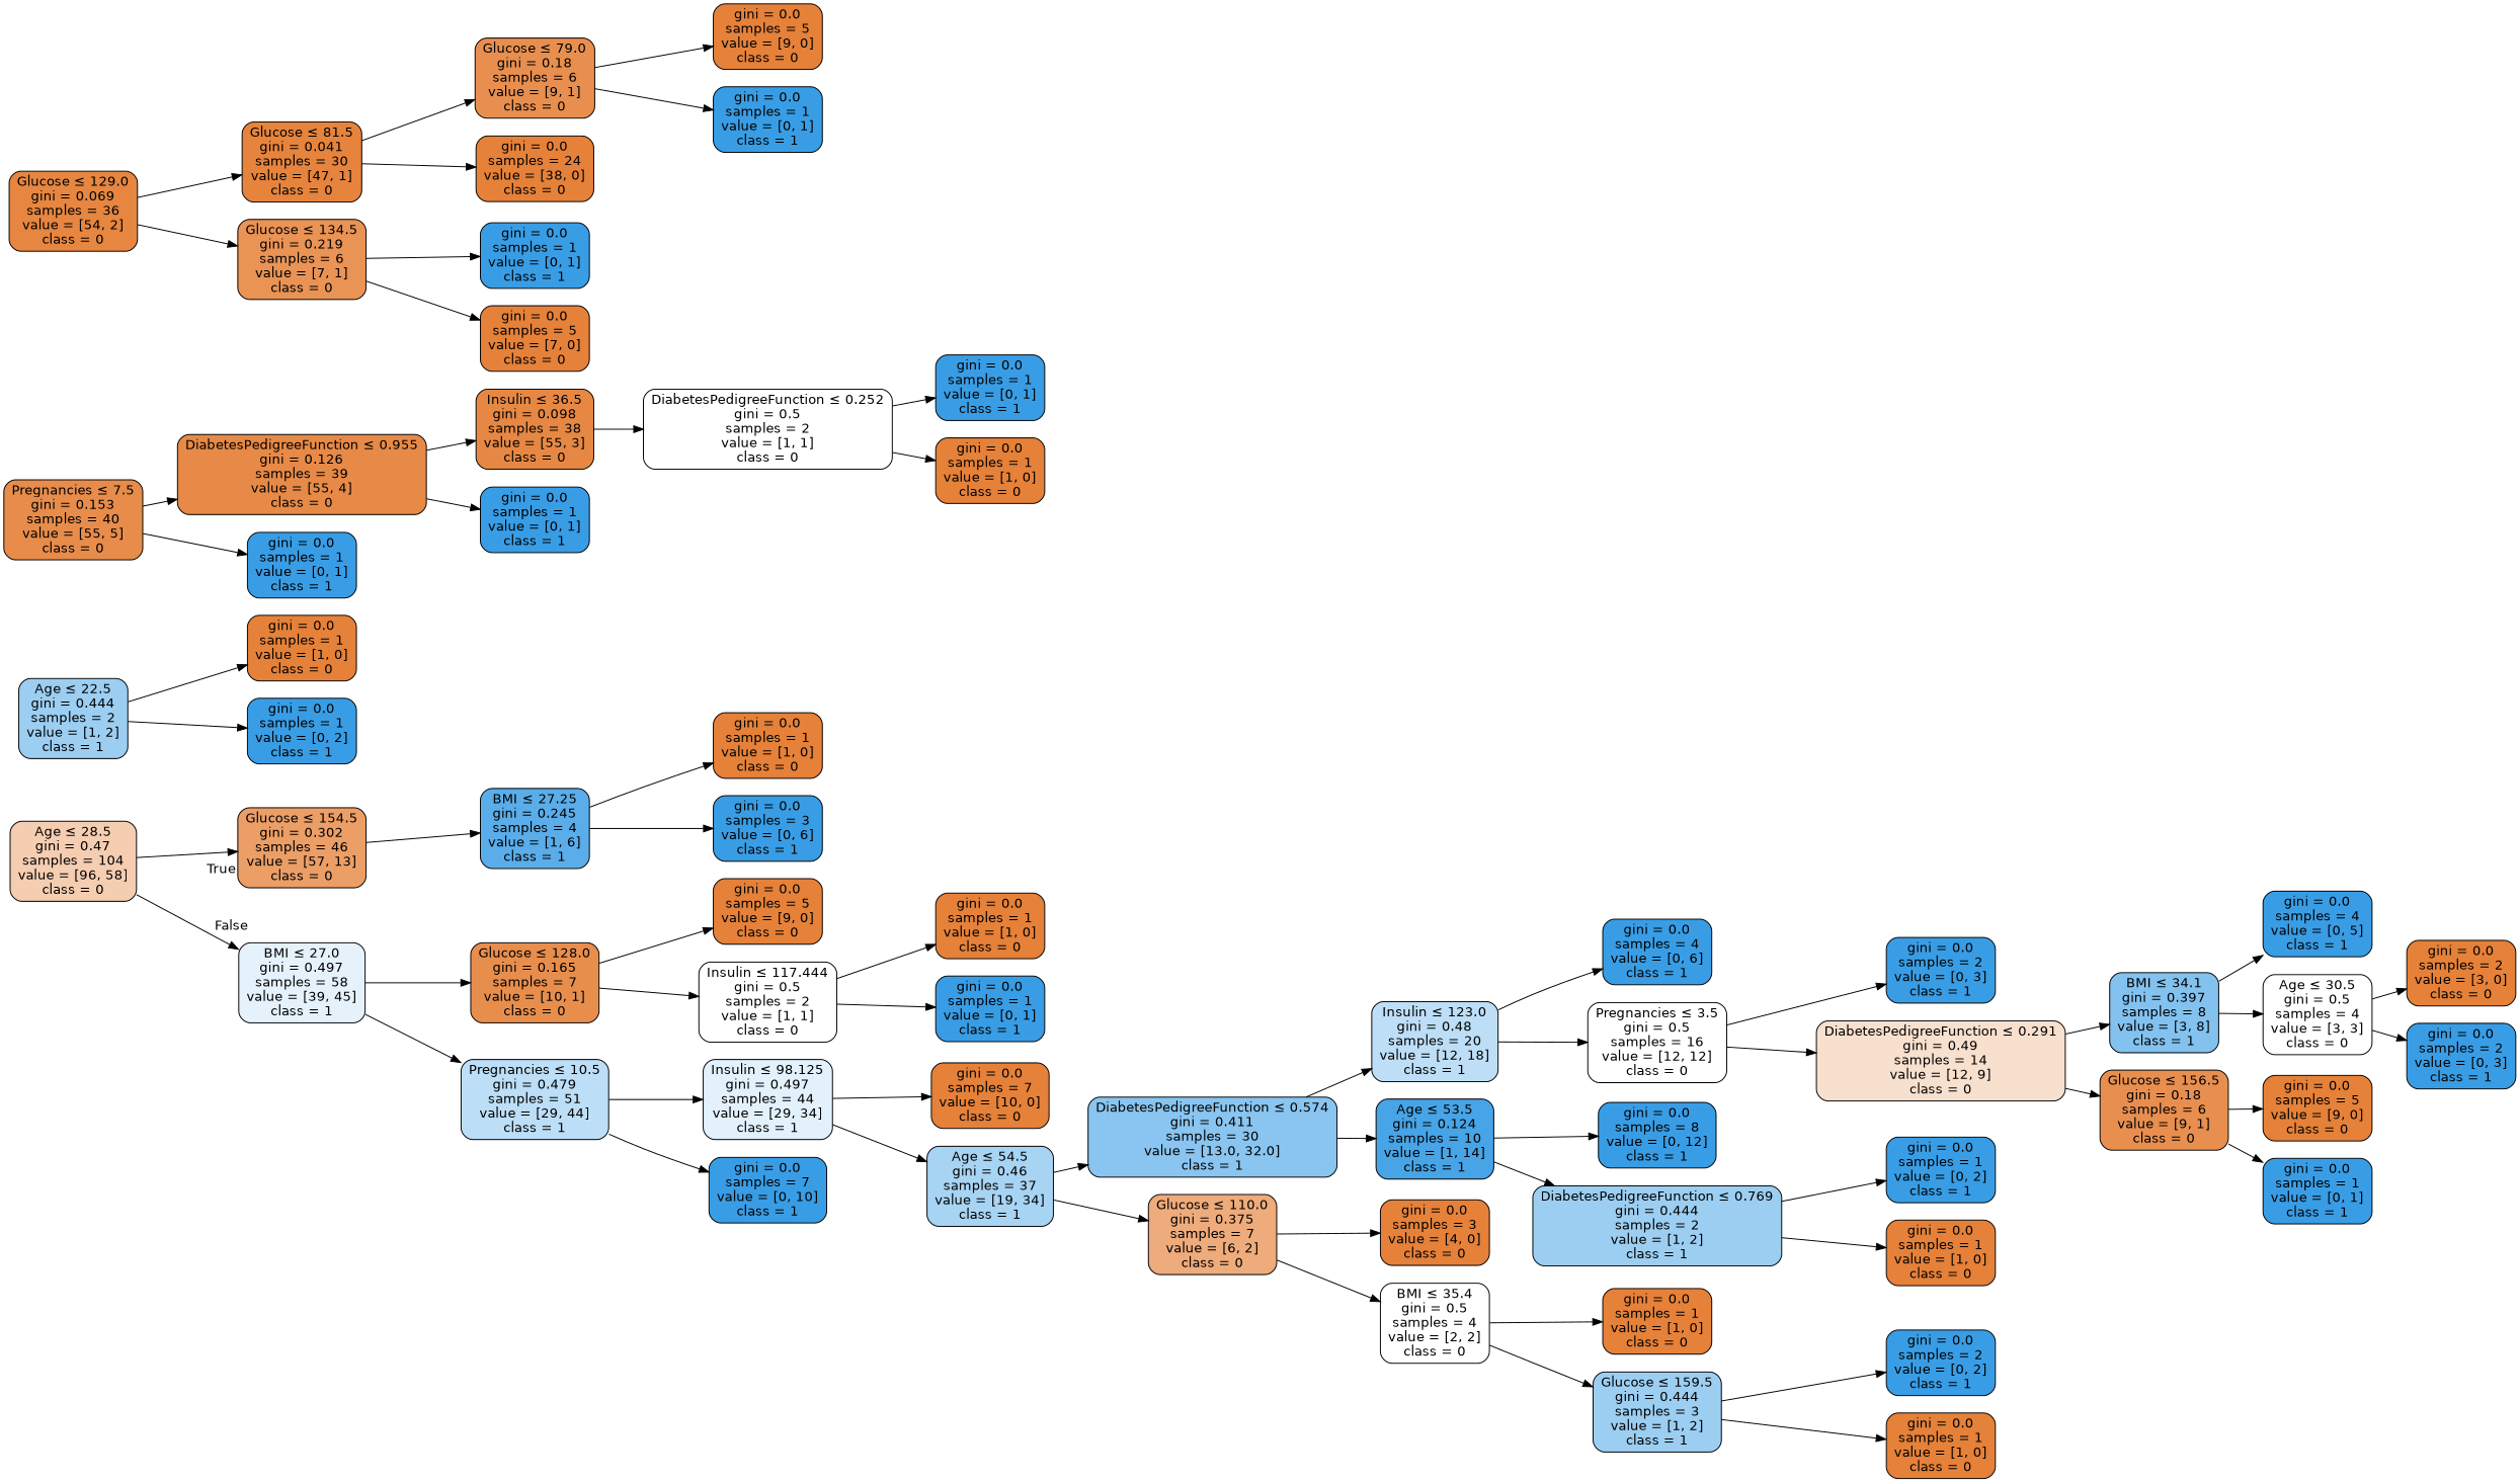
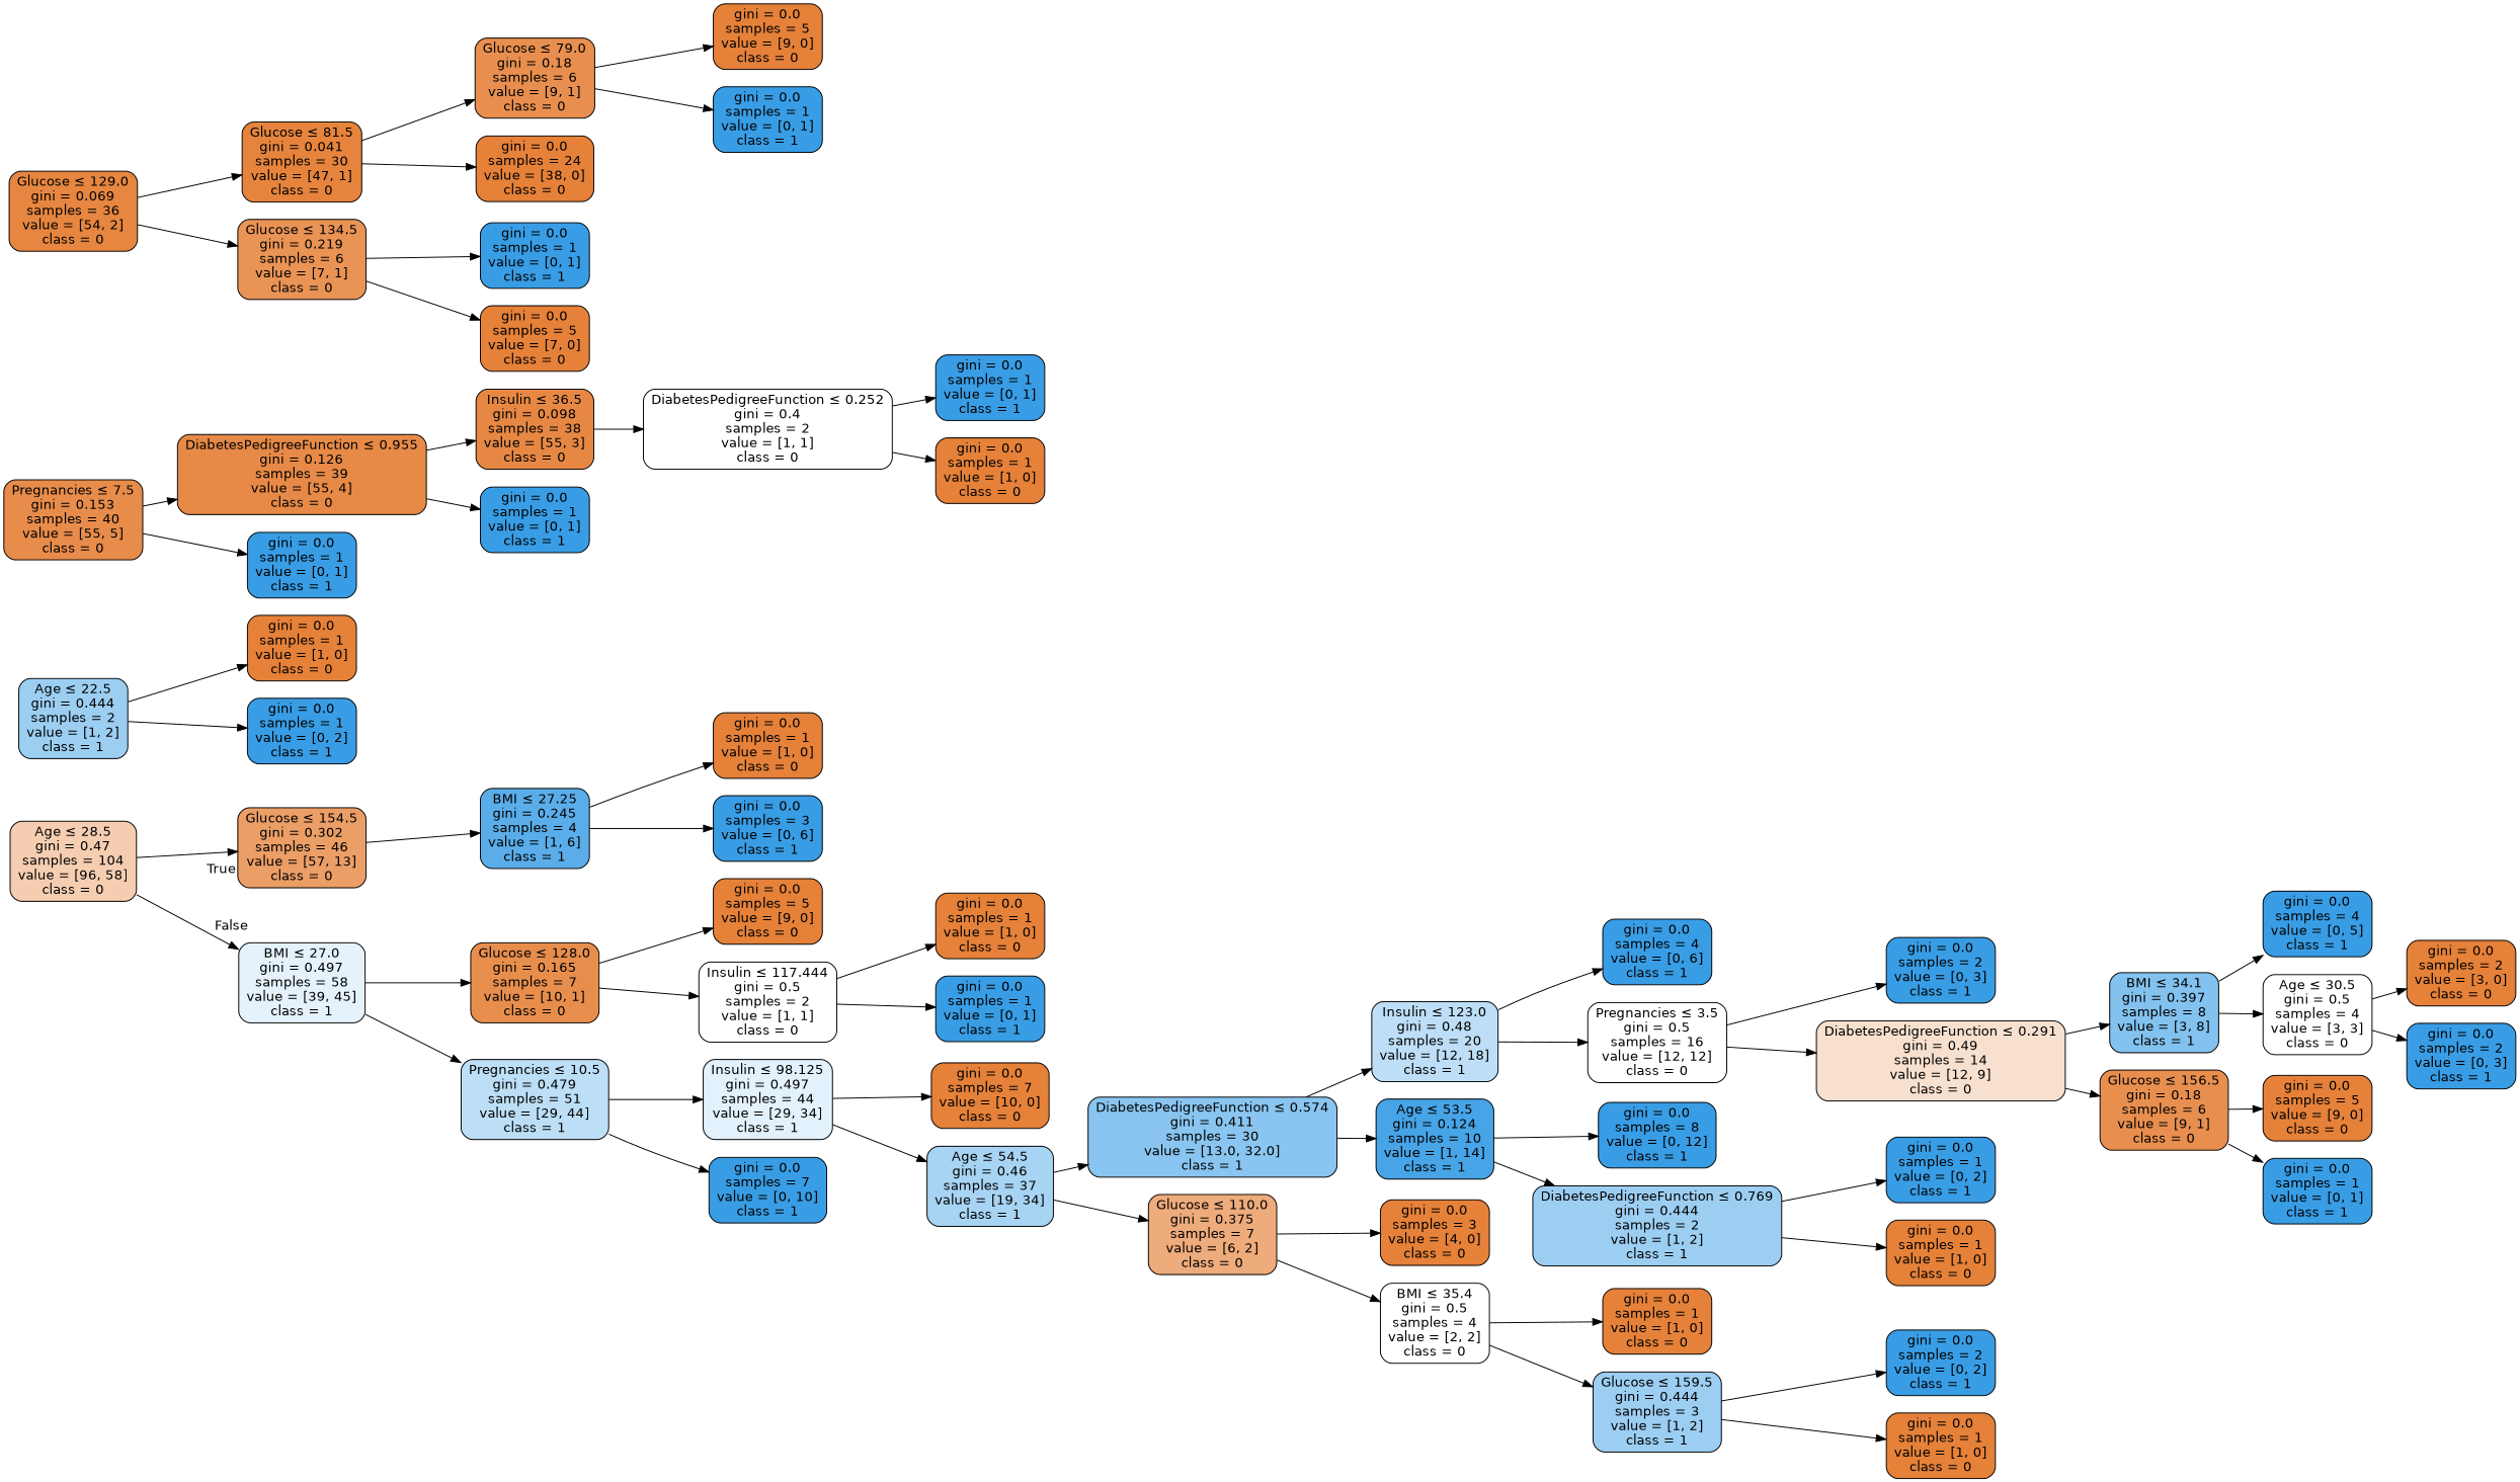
  digraph {
    rankdir=LR
    node [color=black fillcolor="#399de5" fontname=helvetica shape=box style="filled, rounded"]
    edge [fontname=helvetica]
    n1 [fillcolor="#f5cdb1" label=<Age &le; 28.5<br/>gini = 0.47<br/>samples = 104<br/>value = [96, 58]<br/>class = 0>]
    n2 [fillcolor="#eb9e66" label=<Glucose &le; 154.5<br/>gini = 0.302<br/>samples = 46<br/>value = [57, 13]<br/>class = 0>]
    n3 [fillcolor="#e5f2fc" label=<BMI &le; 27.0<br/>gini = 0.497<br/>samples = 58<br/>value = [39, 45]<br/>class = 1>]
    n4 [fillcolor="#5aade9" label=<BMI &le; 27.25<br/>gini = 0.245<br/>samples = 4<br/>value = [1, 6]<br/>class = 1>]
    n5 [fillcolor="#e88e4d" label=<Glucose &le; 128.0<br/>gini = 0.165<br/>samples = 7<br/>value = [10, 1]<br/>class = 0>]
    n6 [fillcolor="#bcdef6" label=<Pregnancies &le; 10.5<br/>gini = 0.479<br/>samples = 51<br/>value = [29, 44]<br/>class = 1>]
    n7 [fillcolor="#e58139" label=<gini = 0.0<br/>samples = 1<br/>value = [1, 0]<br/>class = 0>]
    n8 [label=<gini = 0.0<br/>samples = 3<br/>value = [0, 6]<br/>class = 1>]
    n9 [fillcolor="#9ccef2" label=<Age &le; 22.5<br/>gini = 0.444<br/>samples = 2<br/>value = [1, 2]<br/>class = 1>]
    n10 [fillcolor="#e58139" label=<gini = 0.0<br/>samples = 1<br/>value = [1, 0]<br/>class = 0>]
    n11 [label=<gini = 0.0<br/>samples = 1<br/>value = [0, 2]<br/>class = 1>]
    n12 [fillcolor="#e78c4b" label=<Pregnancies &le; 7.5<br/>gini = 0.153<br/>samples = 40<br/>value = [55, 5]<br/>class = 0>]
    n13 [fillcolor="#e78a47" label=<DiabetesPedigreeFunction &le; 0.955<br/>gini = 0.126<br/>samples = 39<br/>value = [55, 4]<br/>class = 0>]
    n14 [label=<gini = 0.0<br/>samples = 1<br/>value = [0, 1]<br/>class = 1>]
    n15 [fillcolor="#e68844" label=<Insulin &le; 36.5<br/>gini = 0.098<br/>samples = 38<br/>value = [55, 3]<br/>class = 0>]
    n16 [label=<gini = 0.0<br/>samples = 1<br/>value = [0, 1]<br/>class = 1>]
-   n17 [fillcolor="#ffffff" label=<DiabetesPedigreeFunction &le; 0.252<br/>gini = 0.5<br/>samples = 2<br/>value = [1, 1]<br/>class = 0>]
+   n17 [fillcolor="#ffffff" label=<DiabetesPedigreeFunction &le; 0.252<br/>gini = 0.4<br/>samples = 2<br/>value = [1, 1]<br/>class = 0>]
    n18 [label=<gini = 0.0<br/>samples = 1<br/>value = [0, 1]<br/>class = 1>]
    n19 [fillcolor="#e58139" label=<gini = 0.0<br/>samples = 1<br/>value = [1, 0]<br/>class = 0>]
    n20 [fillcolor="#e68640" label=<Glucose &le; 129.0<br/>gini = 0.069<br/>samples = 36<br/>value = [54, 2]<br/>class = 0>]
    n21 [fillcolor="#e6843d" label=<Glucose &le; 81.5<br/>gini = 0.041<br/>samples = 30<br/>value = [47, 1]<br/>class = 0>]
    n22 [fillcolor="#e99355" label=<Glucose &le; 134.5<br/>gini = 0.219<br/>samples = 6<br/>value = [7, 1]<br/>class = 0>]
    n23 [fillcolor="#e88f4f" label=<Glucose &le; 79.0<br/>gini = 0.18<br/>samples = 6<br/>value = [9, 1]<br/>class = 0>]
    n24 [fillcolor="#e58139" label=<gini = 0.0<br/>samples = 24<br/>value = [38, 0]<br/>class = 0>]
    n25 [label=<gini = 0.0<br/>samples = 1<br/>value = [0, 1]<br/>class = 1>]
    n26 [fillcolor="#e58139" label=<gini = 0.0<br/>samples = 5<br/>value = [7, 0]<br/>class = 0>]
    n27 [fillcolor="#e58139" label=<gini = 0.0<br/>samples = 5<br/>value = [9, 0]<br/>class = 0>]
    n28 [label=<gini = 0.0<br/>samples = 1<br/>value = [0, 1]<br/>class = 1>]
    n29 [fillcolor="#e58139" label=<gini = 0.0<br/>samples = 5<br/>value = [9, 0]<br/>class = 0>]
    n30 [fillcolor="#ffffff" label=<Insulin &le; 117.444<br/>gini = 0.5<br/>samples = 2<br/>value = [1, 1]<br/>class = 0>]
    n31 [fillcolor="#e2f1fb" label=<Insulin &le; 98.125<br/>gini = 0.497<br/>samples = 44<br/>value = [29, 34]<br/>class = 1>]
    n32 [label=<gini = 0.0<br/>samples = 7<br/>value = [0, 10]<br/>class = 1>]
    n33 [fillcolor="#e58139" label=<gini = 0.0<br/>samples = 1<br/>value = [1, 0]<br/>class = 0>]
    n34 [label=<gini = 0.0<br/>samples = 1<br/>value = [0, 1]<br/>class = 1>]
    n35 [fillcolor="#e58139" label=<gini = 0.0<br/>samples = 7<br/>value = [10, 0]<br/>class = 0>]
    n36 [fillcolor="#a8d4f4" label=<Age &le; 54.5<br/>gini = 0.46<br/>samples = 37<br/>value = [19, 34]<br/>class = 1>]
    n37 [fillcolor="#89c5f0" label=<DiabetesPedigreeFunction &le; 0.574<br/>gini = 0.411<br/>samples = 30<br/>value = [13.0, 32.0]<br/>class = 1>]
    n38 [fillcolor="#eeab7b" label=<Glucose &le; 110.0<br/>gini = 0.375<br/>samples = 7<br/>value = [6, 2]<br/>class = 0>]
    n39 [fillcolor="#bddef6" label=<Insulin &le; 123.0<br/>gini = 0.48<br/>samples = 20<br/>value = [12, 18]<br/>class = 1>]
    n40 [fillcolor="#47a4e7" label=<Age &le; 53.5<br/>gini = 0.124<br/>samples = 10<br/>value = [1, 14]<br/>class = 1>]
    n41 [fillcolor="#e58139" label=<gini = 0.0<br/>samples = 3<br/>value = [4, 0]<br/>class = 0>]
    n42 [fillcolor="#ffffff" label=<BMI &le; 35.4<br/>gini = 0.5<br/>samples = 4<br/>value = [2, 2]<br/>class = 0>]
    n43 [label=<gini = 0.0<br/>samples = 4<br/>value = [0, 6]<br/>class = 1>]
    n44 [fillcolor="#ffffff" label=<Pregnancies &le; 3.5<br/>gini = 0.5<br/>samples = 16<br/>value = [12, 12]<br/>class = 0>]
    n45 [label=<gini = 0.0<br/>samples = 8<br/>value = [0, 12]<br/>class = 1>]
    n46 [fillcolor="#9ccef2" label=<DiabetesPedigreeFunction &le; 0.769<br/>gini = 0.444<br/>samples = 2<br/>value = [1, 2]<br/>class = 1>]
    n47 [label=<gini = 0.0<br/>samples = 2<br/>value = [0, 3]<br/>class = 1>]
    n48 [fillcolor="#f8e0ce" label=<DiabetesPedigreeFunction &le; 0.291<br/>gini = 0.49<br/>samples = 14<br/>value = [12, 9]<br/>class = 0>]
    n49 [fillcolor="#83c2ef" label=<BMI &le; 34.1<br/>gini = 0.397<br/>samples = 8<br/>value = [3, 8]<br/>class = 1>]
    n50 [fillcolor="#e88f4f" label=<Glucose &le; 156.5<br/>gini = 0.18<br/>samples = 6<br/>value = [9, 1]<br/>class = 0>]
    n51 [label=<gini = 0.0<br/>samples = 4<br/>value = [0, 5]<br/>class = 1>]
    n52 [fillcolor="#ffffff" label=<Age &le; 30.5<br/>gini = 0.5<br/>samples = 4<br/>value = [3, 3]<br/>class = 0>]
    n53 [fillcolor="#e58139" label=<gini = 0.0<br/>samples = 5<br/>value = [9, 0]<br/>class = 0>]
    n54 [label=<gini = 0.0<br/>samples = 1<br/>value = [0, 1]<br/>class = 1>]
    n55 [fillcolor="#e58139" label=<gini = 0.0<br/>samples = 2<br/>value = [3, 0]<br/>class = 0>]
    n56 [label=<gini = 0.0<br/>samples = 2<br/>value = [0, 3]<br/>class = 1>]
    n57 [label=<gini = 0.0<br/>samples = 1<br/>value = [0, 2]<br/>class = 1>]
    n58 [fillcolor="#e58139" label=<gini = 0.0<br/>samples = 1<br/>value = [1, 0]<br/>class = 0>]
    n59 [fillcolor="#e58139" label=<gini = 0.0<br/>samples = 1<br/>value = [1, 0]<br/>class = 0>]
    n60 [fillcolor="#9ccef2" label=<Glucose &le; 159.5<br/>gini = 0.444<br/>samples = 3<br/>value = [1, 2]<br/>class = 1>]
    n61 [label=<gini = 0.0<br/>samples = 2<br/>value = [0, 2]<br/>class = 1>]
    n62 [fillcolor="#e58139" label=<gini = 0.0<br/>samples = 1<br/>value = [1, 0]<br/>class = 0>]
    n1 -> n2 [headlabel=True labelangle=45 labeldistance=2.5]
    n1 -> n3 [headlabel=False labelangle=-45 labeldistance=2.5]
    n2 -> n4
    n3 -> n5
    n3 -> n6
    n4 -> n7
    n4 -> n8
    n5 -> n29
    n5 -> n30
    n6 -> n31
    n6 -> n32
    n9 -> n10
    n9 -> n11
    n12 -> n13
    n12 -> n14
    n13 -> n15
    n13 -> n16
    n15 -> n17
    n17 -> n18
    n17 -> n19
    n20 -> n21
    n20 -> n22
    n21 -> n23
    n21 -> n24
    n22 -> n25
    n22 -> n26
    n23 -> n27
    n23 -> n28
    n30 -> n33
    n30 -> n34
    n31 -> n35
    n31 -> n36
    n36 -> n37
    n36 -> n38
    n37 -> n39
    n37 -> n40
    n38 -> n41
    n38 -> n42
    n39 -> n43
    n39 -> n44
    n40 -> n45
    n40 -> n46
    n42 -> n59
    n42 -> n60
    n44 -> n47
    n44 -> n48
    n46 -> n57
    n46 -> n58
    n48 -> n49
    n48 -> n50
    n49 -> n51
    n49 -> n52
    n50 -> n53
    n50 -> n54
    n52 -> n55
    n52 -> n56
    n60 -> n61
    n60 -> n62
  }
